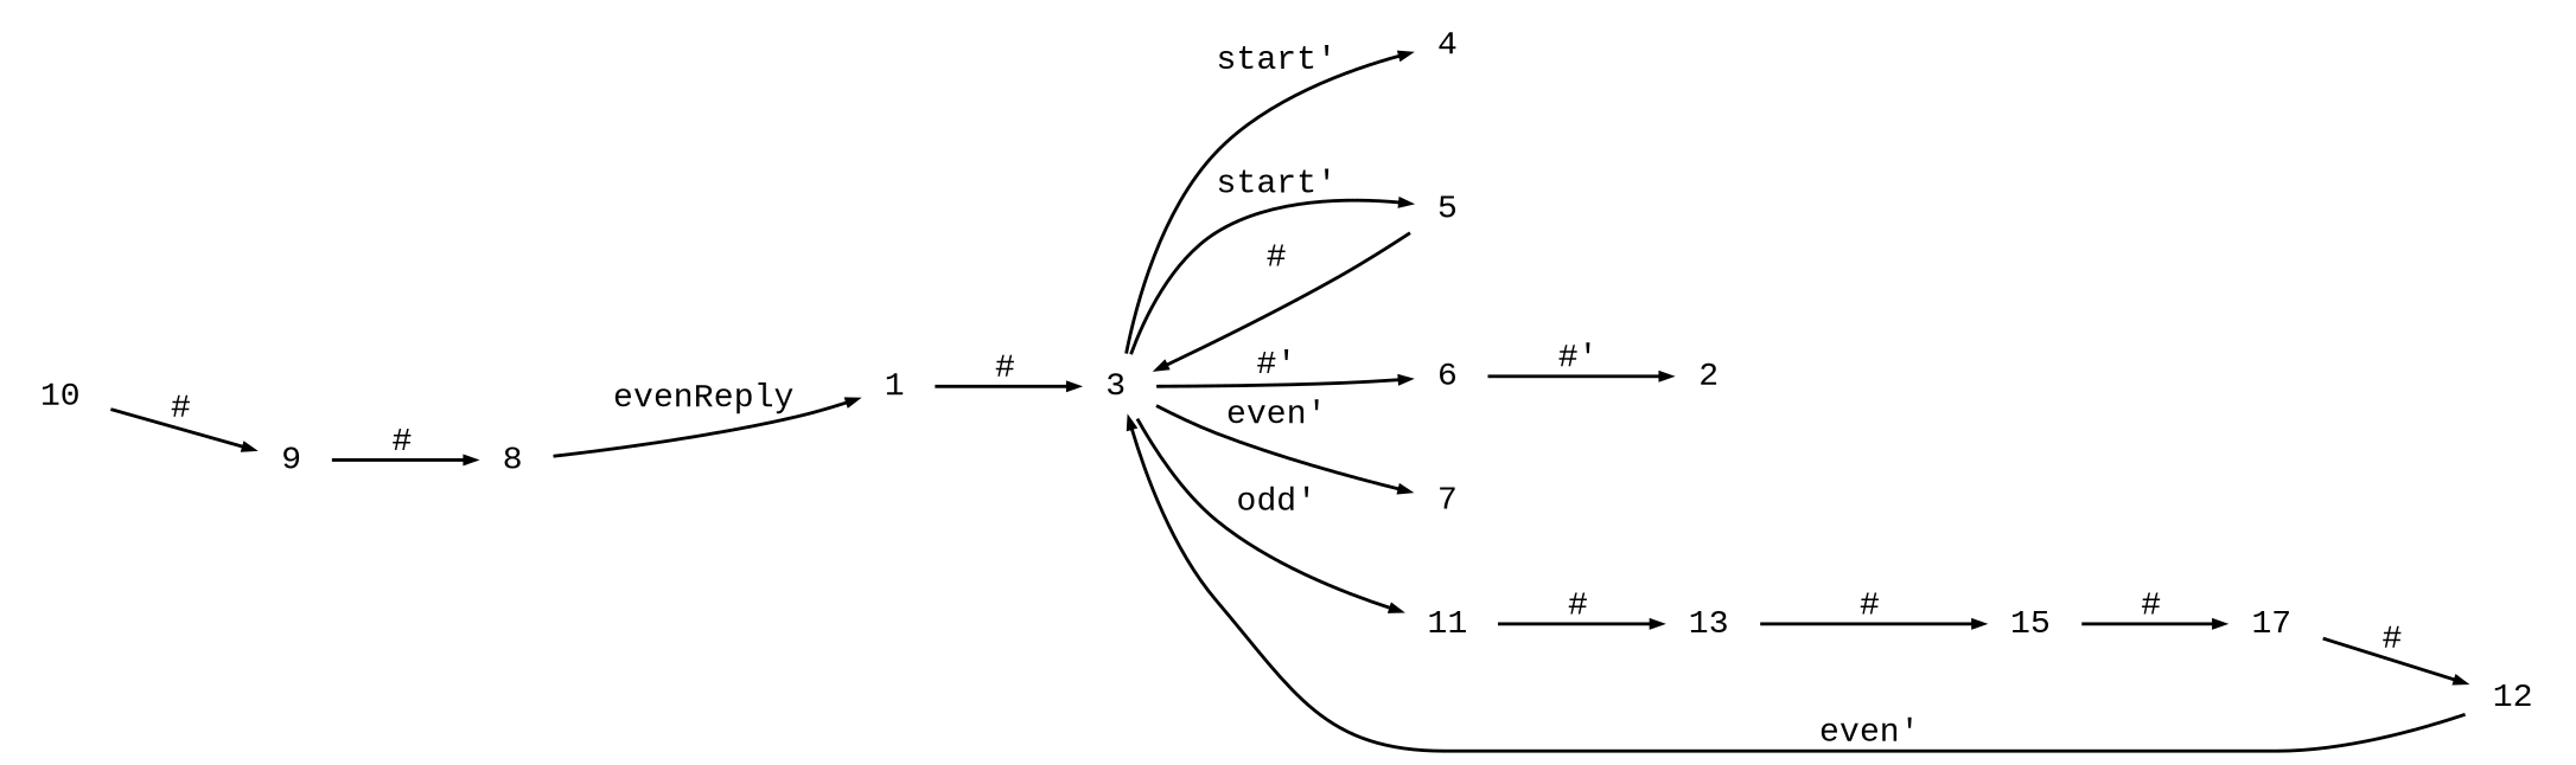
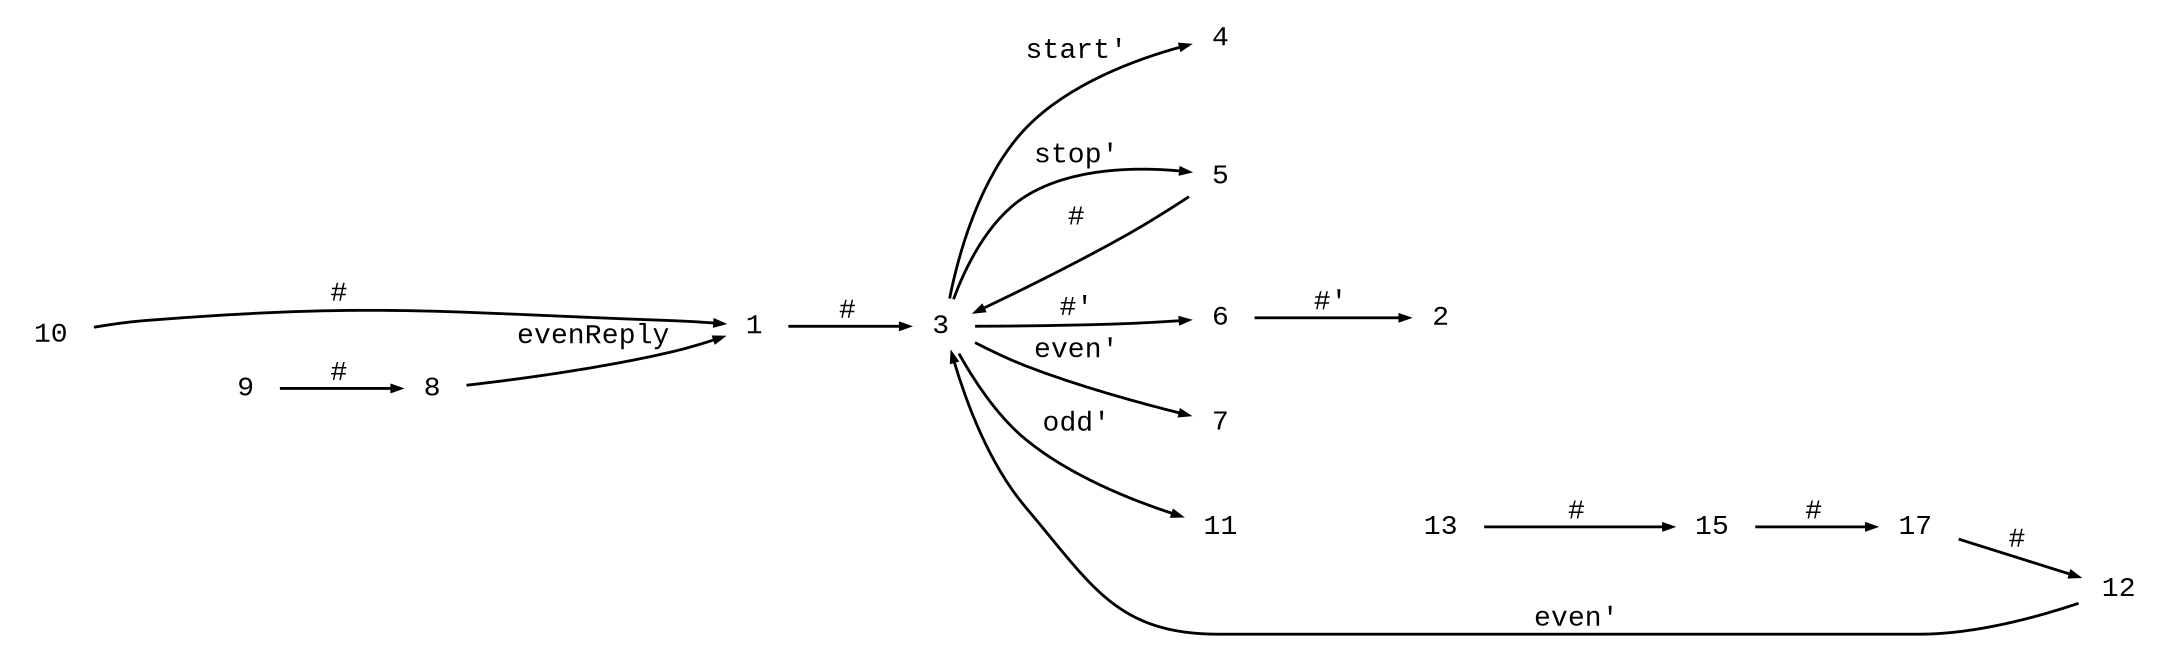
  digraph {
    fontname="Liberation Mono"
    rankdir=LR
    node [fontname="Liberation Mono" fontsize=10 shape=plaintext]
    edge [arrowsize=0.3 fontname="Liberation Mono" fontsize=10]
    1 [height=.2 width=.3]
    3 [height=.2 width=.3]
    4 [height=.2 width=.3]
    5 [height=.2 width=.3]
    6 [height=.2 width=.3]
    7 [height=.2 width=.3]
    11 [height=.2 width=.3]
    2 [height=.2 width=.3]
    13 [height=.2 width=.3]
    10 [height=.2 width=.3]
    9 [height=.2 width=.3]
    15 [height=.2 width=.3]
    8 [height=.2 width=.3]
    n14 [height=.2 label=17 width=.3]
    12 [height=.2 width=.3]
    1 -> 3 [label="#"]
    3 -> 4 [label="start'"]
-   3 -> 5 [label="start'"]
+   3 -> 5 [label="stop'"]
    3 -> 6 [label="#'"]
    3 -> 7 [label="even'"]
    3 -> 11 [label="odd'"]
    5 -> 3 [label="#"]
    6 -> 2 [label="#'"]
-   11 -> 13 [label="#"]
    13 -> 15 [label="#"]
-   10 -> 9 [label="#"]
+   10 -> 1 [label="#"]
    9 -> 8 [label="#"]
    15 -> n14 [label="#"]
    8 -> 1 [label=evenReply]
    n14 -> 12 [label="#"]
    12 -> 3 [label="even'"]
  }
